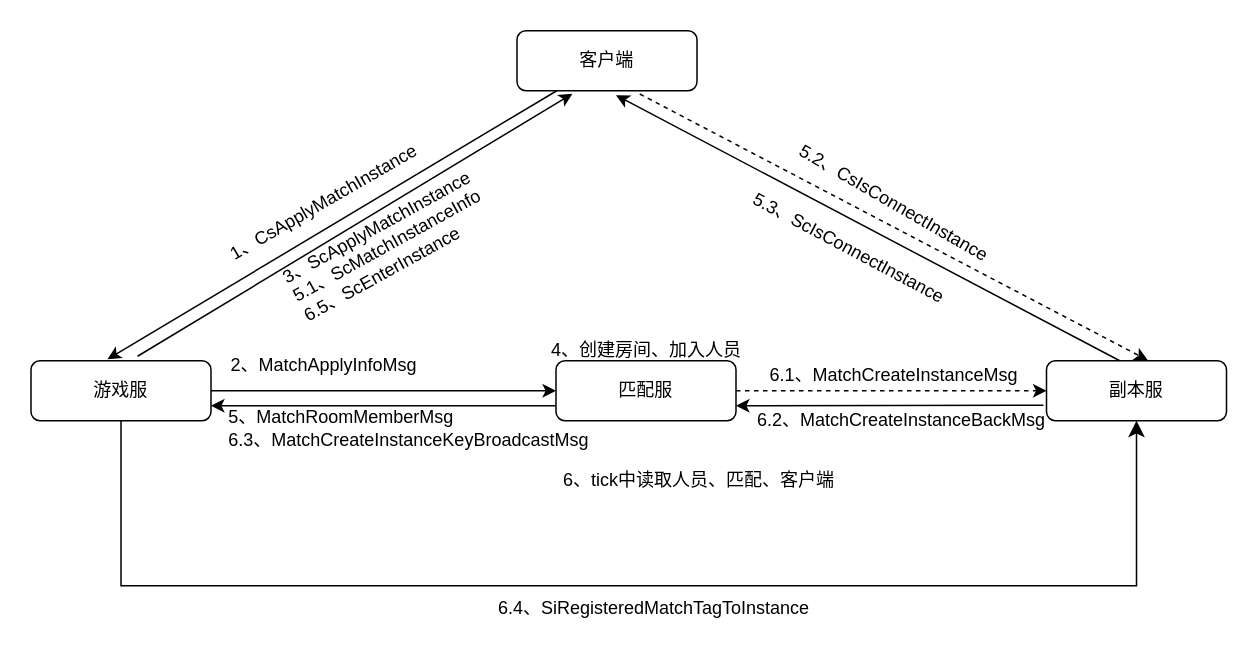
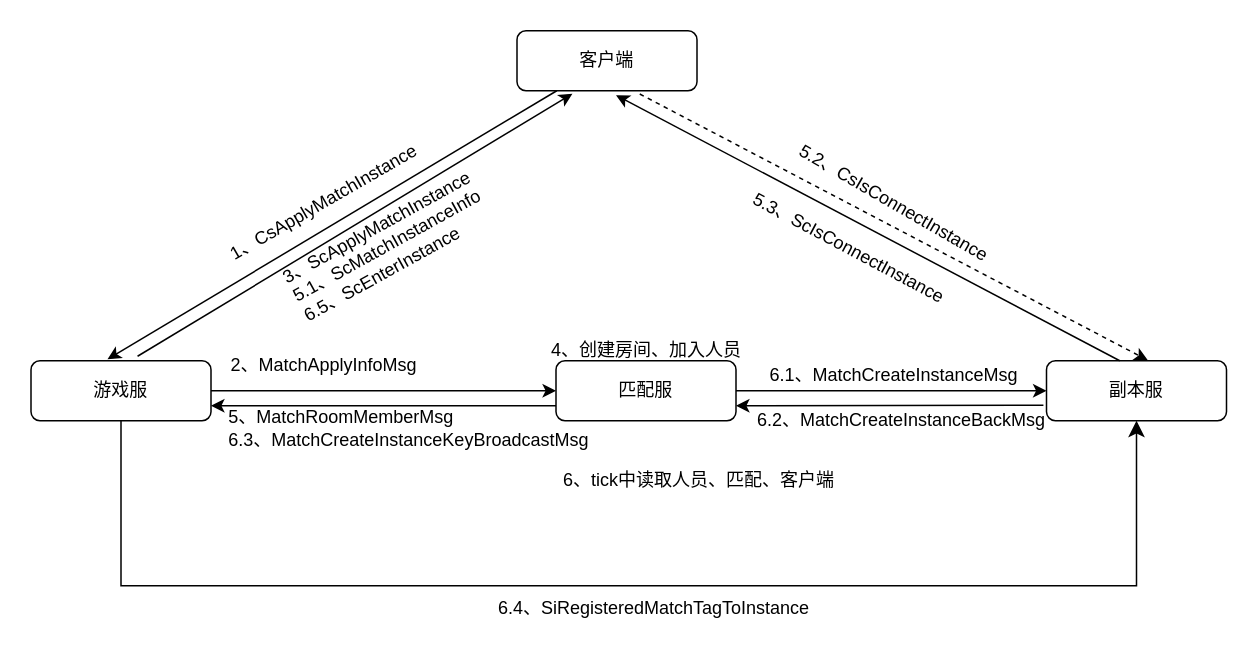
  <mxCell id="0" />
  <mxCell id="1" parent="0" />
  <mxCell id="2" value="客户端" style="rounded=1;whiteSpace=wrap;html=1;fontSize=12;glass=0;strokeWidth=1;shadow=0;" parent="1" vertex="1"><mxGeometry x="344" y="20" width="120" height="40" as="geometry" /></mxCell>
  <mxCell id="3" value="游戏服" style="rounded=1;whiteSpace=wrap;html=1;fontSize=12;glass=0;strokeWidth=1;shadow=0;" vertex="1" parent="1"><mxGeometry x="20" y="240" width="120" height="40" as="geometry" /></mxCell>
  <mxCell id="4" value="匹配服" style="rounded=1;whiteSpace=wrap;html=1;fontSize=12;glass=0;strokeWidth=1;shadow=0;" vertex="1" parent="1"><mxGeometry x="370" y="240" width="120" height="40" as="geometry" /></mxCell>
  <mxCell id="5" value="副本服" style="rounded=1;whiteSpace=wrap;html=1;fontSize=12;glass=0;strokeWidth=1;shadow=0;" vertex="1" parent="1"><mxGeometry x="697" y="240" width="120" height="40" as="geometry" /></mxCell>
  <mxCell id="6" value="" style="endArrow=classic;html=1;rounded=0;entryX=0.425;entryY=-0.025;entryDx=0;entryDy=0;entryPerimeter=0;" edge="1" parent="1" source="2" target="3"><mxGeometry width="50" height="50" relative="1" as="geometry"><mxPoint x="380" y="400" as="sourcePoint" /><mxPoint x="430" y="350" as="targetPoint" /></mxGeometry></mxCell>
  <mxCell id="7" value="1、CsApplyMatchInstance" style="text;html=1;align=center;verticalAlign=middle;resizable=0;points=[];autosize=1;strokeColor=none;fillColor=none;rotation=330;" vertex="1" parent="1"><mxGeometry x="135" y="120" width="160" height="30" as="geometry" /></mxCell>
  <mxCell id="8" value="" style="endArrow=classic;html=1;rounded=0;exitX=1;exitY=0.5;exitDx=0;exitDy=0;entryX=0;entryY=0.5;entryDx=0;entryDy=0;" edge="1" parent="1" source="3" target="4"><mxGeometry width="50" height="50" relative="1" as="geometry"><mxPoint x="380" y="290" as="sourcePoint" /><mxPoint x="430" y="240" as="targetPoint" /></mxGeometry></mxCell>
  <mxCell id="9" value="&lt;div&gt;2、MatchApplyInfoMsg&lt;/div&gt;&lt;div&gt;&lt;br&gt;&lt;/div&gt;" style="text;html=1;align=center;verticalAlign=middle;resizable=0;points=[];autosize=1;strokeColor=none;fillColor=none;" vertex="1" parent="1"><mxGeometry x="140" y="230" width="150" height="40" as="geometry" /></mxCell>
  <mxCell id="10" value="" style="endArrow=classic;html=1;rounded=0;exitX=0.592;exitY=-0.075;exitDx=0;exitDy=0;exitPerimeter=0;entryX=0.308;entryY=1.05;entryDx=0;entryDy=0;entryPerimeter=0;" edge="1" parent="1" source="3" target="2"><mxGeometry width="50" height="50" relative="1" as="geometry"><mxPoint x="380" y="290" as="sourcePoint" /><mxPoint x="370" y="110" as="targetPoint" /></mxGeometry></mxCell>
  <mxCell id="11" value="3、ScApplyMatchInstance&lt;br&gt;5.1、ScMatchInstanceInfo&lt;br&gt;6.5、ScEnterInstance" style="text;html=1;align=left;verticalAlign=middle;resizable=0;points=[];autosize=1;strokeColor=none;fillColor=none;rotation=331;" vertex="1" parent="1"><mxGeometry x="184" y="130" width="160" height="60" as="geometry" /></mxCell>
  <mxCell id="12" value="4、创建房间、加入人员" style="text;html=1;align=center;verticalAlign=middle;resizable=0;points=[];autosize=1;strokeColor=none;fillColor=none;" vertex="1" parent="1"><mxGeometry x="355" y="218" width="150" height="30" as="geometry" /></mxCell>
  <mxCell id="13" value="" style="endArrow=classic;html=1;rounded=0;exitX=0;exitY=0.75;exitDx=0;exitDy=0;" edge="1" parent="1" source="4"><mxGeometry width="50" height="50" relative="1" as="geometry"><mxPoint x="390" y="250" as="sourcePoint" /><mxPoint x="140" y="270" as="targetPoint" /></mxGeometry></mxCell>
  <mxCell id="14" value="5、MatchRoomMemberMsg&lt;br&gt;6.3、MatchCreateInstanceKeyBroadcastMsg" style="text;html=1;align=left;verticalAlign=middle;resizable=0;points=[];autosize=1;strokeColor=none;fillColor=none;" vertex="1" parent="1"><mxGeometry x="150" y="265" width="260" height="40" as="geometry" /></mxCell>
  <mxCell id="15" value="6、tick中读取人员、匹配、客户端" style="text;html=1;align=center;verticalAlign=middle;resizable=0;points=[];autosize=1;strokeColor=none;fillColor=none;" vertex="1" parent="1"><mxGeometry x="355" y="305" width="220" height="30" as="geometry" /></mxCell>
  <mxCell id="16" value="" style="endArrow=classic;html=1;rounded=0;entryX=0.563;entryY=-0.008;entryDx=0;entryDy=0;entryPerimeter=0;exitX=0.682;exitY=1.054;exitDx=0;exitDy=0;exitPerimeter=0;dashed=1;" edge="1" parent="1" source="2" target="5"><mxGeometry width="50" height="50" relative="1" as="geometry"><mxPoint x="480" y="120" as="sourcePoint" /><mxPoint x="530" y="70" as="targetPoint" /></mxGeometry></mxCell>
  <mxCell id="17" value="5.2、CsIsConnectInstance" style="text;html=1;align=center;verticalAlign=middle;resizable=0;points=[];autosize=1;strokeColor=none;fillColor=none;rotation=30;" vertex="1" parent="1"><mxGeometry x="510" y="120" width="170" height="30" as="geometry" /></mxCell>
- <mxCell id="18" value="" style="endArrow=classic;html=1;rounded=0;exitX=1;exitY=0.5;exitDx=0;exitDy=0;entryX=0;entryY=0.5;entryDx=0;entryDy=0;dashed=1;" edge="1" parent="1" source="4" target="5"><mxGeometry width="50" height="50" relative="1" as="geometry"><mxPoint x="590" y="300" as="sourcePoint" /><mxPoint x="640" y="250" as="targetPoint" /></mxGeometry></mxCell>
+ <mxCell id="18" value="" style="endArrow=classic;html=1;rounded=0;exitX=1;exitY=0.5;exitDx=0;exitDy=0;entryX=0;entryY=0.5;entryDx=0;entryDy=0;" edge="1" parent="1" source="4" target="5"><mxGeometry width="50" height="50" relative="1" as="geometry"><mxPoint x="590" y="300" as="sourcePoint" /><mxPoint x="640" y="250" as="targetPoint" /></mxGeometry></mxCell>
  <mxCell id="19" value="6.1、MatchCreateInstanceMsg" style="text;html=1;align=center;verticalAlign=middle;resizable=0;points=[];autosize=1;strokeColor=none;fillColor=none;" vertex="1" parent="1"><mxGeometry x="500" y="235" width="190" height="30" as="geometry" /></mxCell>
  <mxCell id="20" value="" style="endArrow=classic;html=1;rounded=0;exitX=1.026;exitY=1.156;exitDx=0;exitDy=0;exitPerimeter=0;entryX=1;entryY=0.75;entryDx=0;entryDy=0;" edge="1" parent="1" source="19" target="4"><mxGeometry width="50" height="50" relative="1" as="geometry"><mxPoint x="560" y="360" as="sourcePoint" /><mxPoint x="610" y="310" as="targetPoint" /></mxGeometry></mxCell>
  <mxCell id="21" value="6.2、MatchCreateInstanceBackMsg" style="text;html=1;align=center;verticalAlign=middle;resizable=0;points=[];autosize=1;strokeColor=none;fillColor=none;" vertex="1" parent="1"><mxGeometry x="490" y="265" width="220" height="30" as="geometry" /></mxCell>
  <mxCell id="22" value="" style="edgeStyle=segmentEdgeStyle;endArrow=classic;html=1;curved=0;rounded=0;endSize=8;startSize=8;entryX=0.5;entryY=1;entryDx=0;entryDy=0;exitX=0.5;exitY=1;exitDx=0;exitDy=0;" edge="1" parent="1" source="3" target="5"><mxGeometry width="50" height="50" relative="1" as="geometry"><mxPoint x="40" y="390" as="sourcePoint" /><mxPoint x="140" y="380" as="targetPoint" /><Array as="points"><mxPoint x="80" y="390" /><mxPoint x="757" y="390" /></Array></mxGeometry></mxCell>
  <mxCell id="23" value="6.4、SiRegisteredMatchTagToInstance" style="text;html=1;align=center;verticalAlign=middle;resizable=0;points=[];autosize=1;strokeColor=none;fillColor=none;" vertex="1" parent="1"><mxGeometry x="320" y="390" width="230" height="30" as="geometry" /></mxCell>
  <mxCell id="24" value="" style="endArrow=classic;html=1;rounded=0;exitX=0.407;exitY=0.033;exitDx=0;exitDy=0;exitPerimeter=0;" edge="1" parent="1"><mxGeometry width="50" height="50" relative="1" as="geometry"><mxPoint x="745.84" y="240" as="sourcePoint" /><mxPoint x="410" y="63" as="targetPoint" /></mxGeometry></mxCell>
  <mxCell id="25" value="5.3、ScIsConnectInstance" style="text;html=1;align=center;verticalAlign=middle;resizable=0;points=[];autosize=1;strokeColor=none;fillColor=none;rotation=28;" vertex="1" parent="1"><mxGeometry x="480" y="150" width="170" height="30" as="geometry" /></mxCell>
